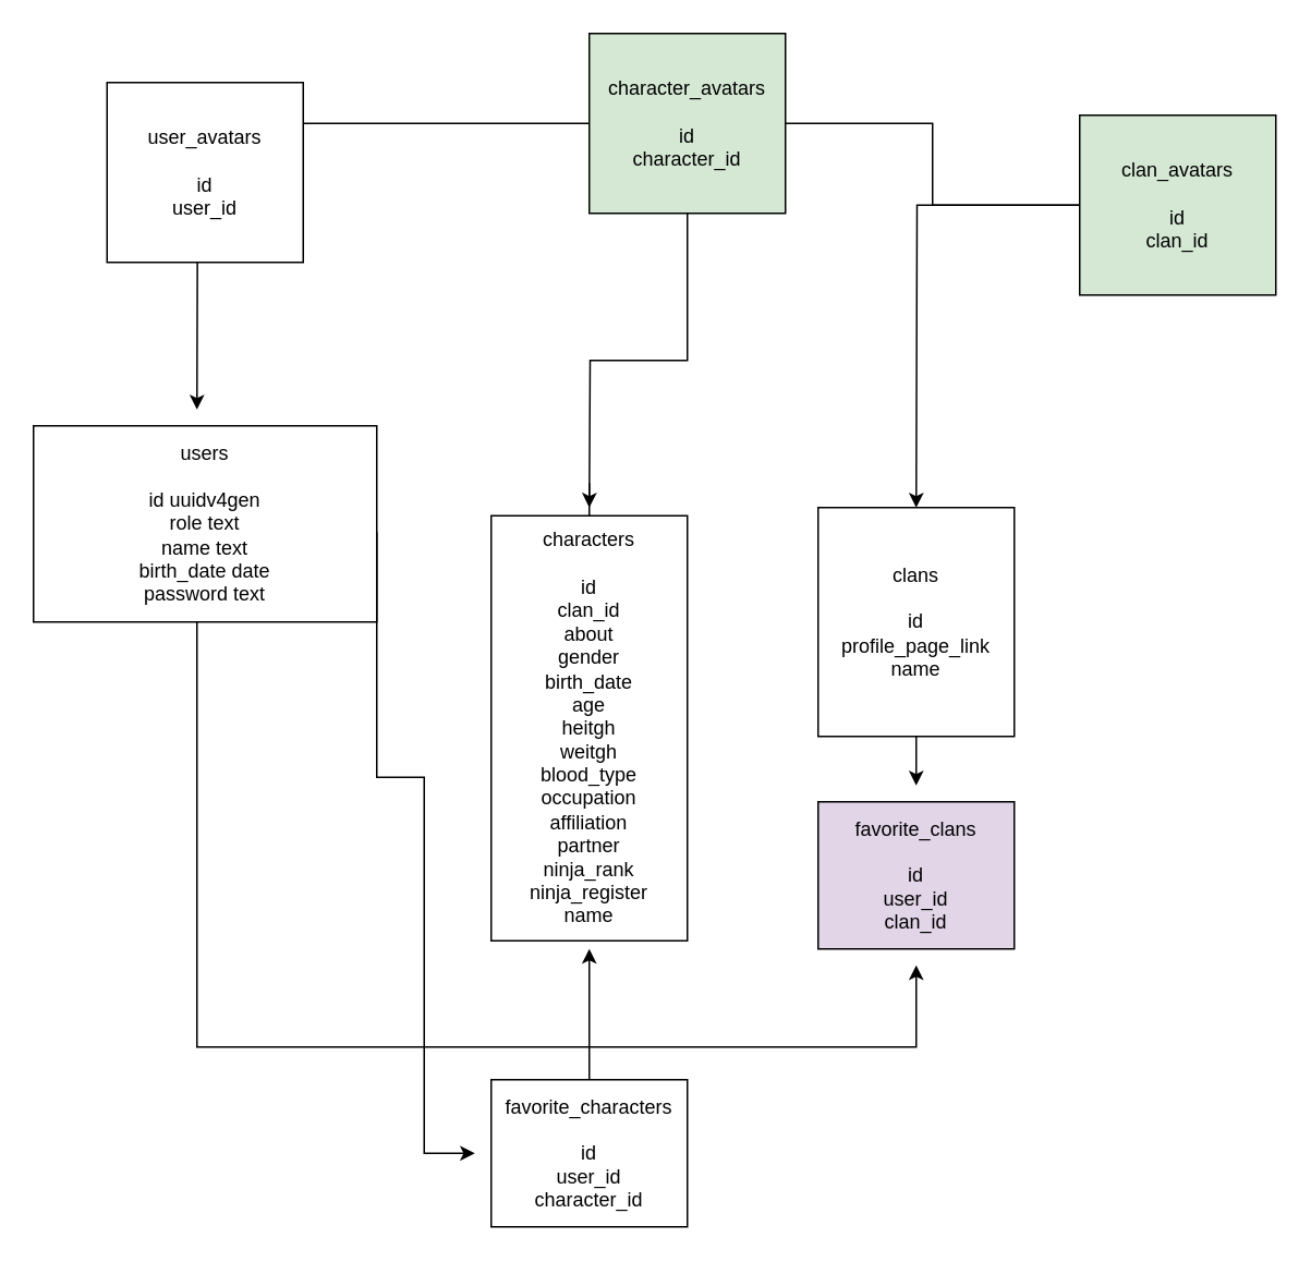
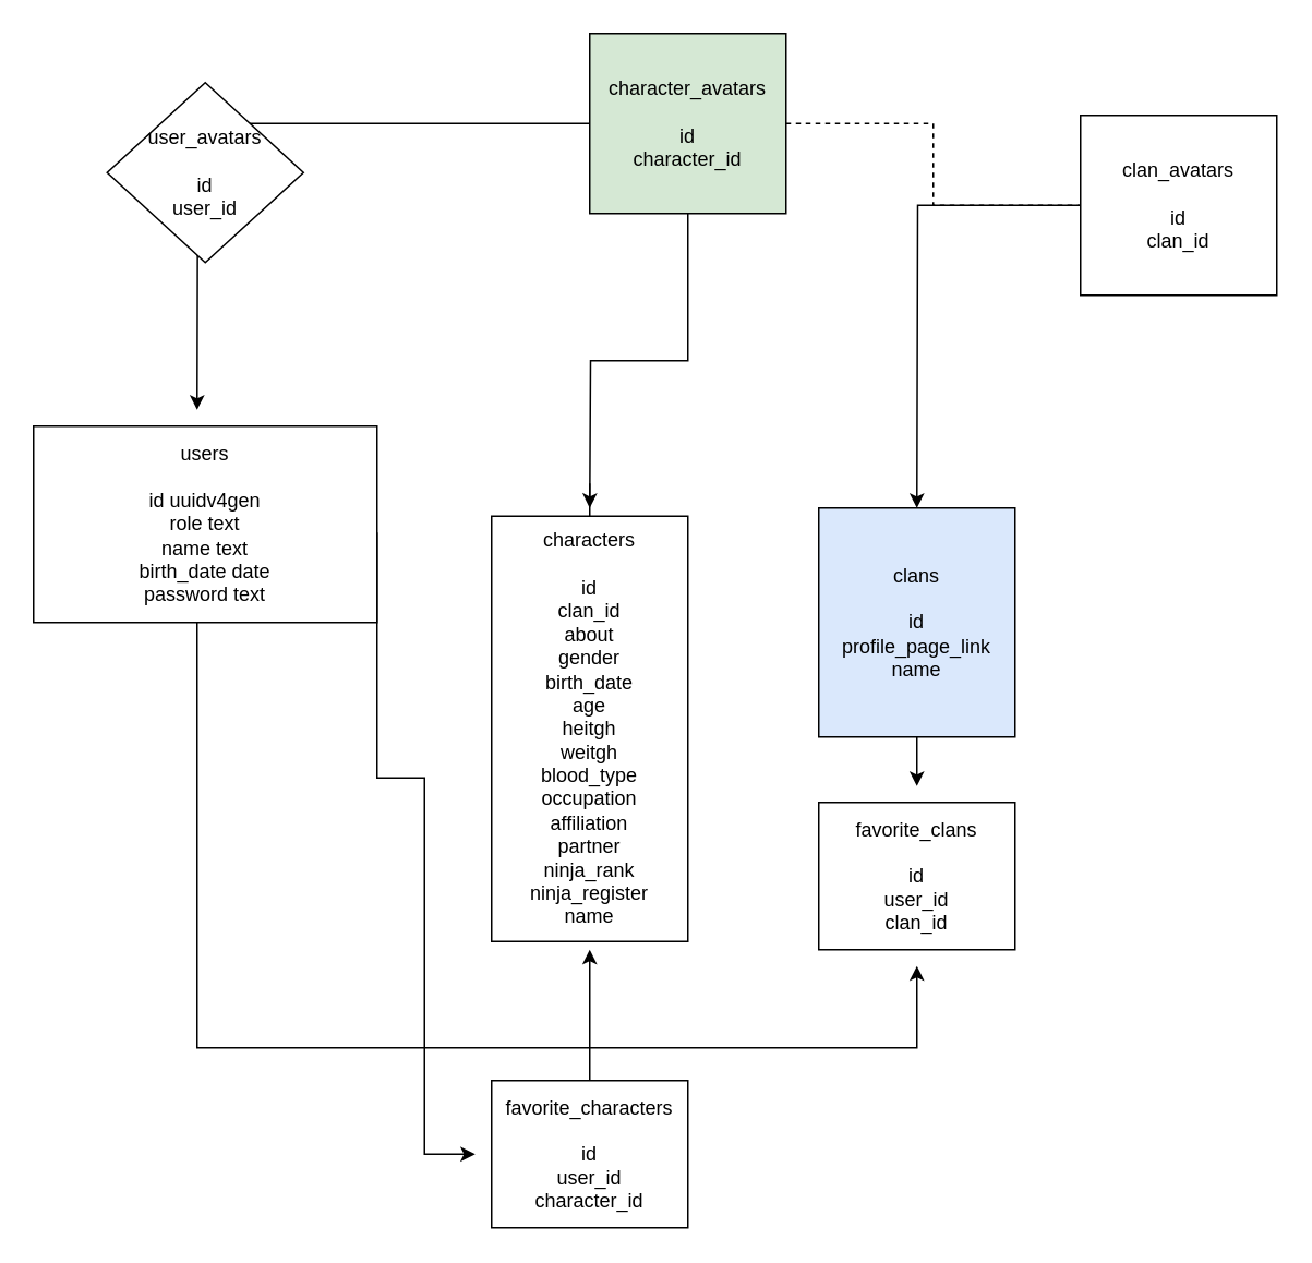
  <mxCell id="0" />
  <mxCell id="1" parent="0" />
  <mxCell id="2" style="edgeStyle=orthogonalEdgeStyle;rounded=0;orthogonalLoop=1;jettySize=auto;html=1;" parent="1" source="4" edge="1"><mxGeometry relative="1" as="geometry"><mxPoint x="560" y="590" as="targetPoint" /><Array as="points"><mxPoint x="120" y="640" /><mxPoint x="560" y="640" /></Array></mxGeometry></mxCell>
  <mxCell id="3" style="edgeStyle=orthogonalEdgeStyle;rounded=0;orthogonalLoop=1;jettySize=auto;html=1;exitX=1;exitY=0.5;exitDx=0;exitDy=0;" parent="1" edge="1"><mxGeometry relative="1" as="geometry"><mxPoint x="230" y="325" as="sourcePoint" /><mxPoint x="290" y="705" as="targetPoint" /><Array as="points"><mxPoint x="230" y="475" /><mxPoint x="259" y="475" /><mxPoint x="259" y="705" /></Array></mxGeometry></mxCell>
  <mxCell id="4" value="users&lt;br&gt;&lt;br&gt;id uuidv4gen&lt;br&gt;role text&lt;br&gt;name text&lt;br&gt;birth_date date&lt;br&gt;password text" style="rounded=0;whiteSpace=wrap;html=1;" parent="1" vertex="1"><mxGeometry x="20" y="260" width="210" height="120" as="geometry" /></mxCell>
  <mxCell id="5" style="edgeStyle=orthogonalEdgeStyle;rounded=0;orthogonalLoop=1;jettySize=auto;html=1;" parent="1" source="6" edge="1"><mxGeometry relative="1" as="geometry"><mxPoint x="360" y="440" as="targetPoint" /></mxGeometry></mxCell>
  <mxCell id="6" value="characters&lt;br&gt;&lt;br&gt;id&lt;br&gt;clan_id&lt;br&gt;about&lt;br&gt;gender&lt;br&gt;birth_date&lt;br&gt;age&lt;br&gt;heitgh&lt;br&gt;weitgh&lt;br&gt;blood_type&lt;br&gt;occupation&lt;br&gt;affiliation&lt;br&gt;partner&lt;br&gt;ninja_rank&lt;br&gt;ninja_register&lt;br&gt;name" style="rounded=0;whiteSpace=wrap;html=1;" parent="1" vertex="1"><mxGeometry x="300" y="315" width="120" height="260" as="geometry" /></mxCell>
  <mxCell id="7" style="edgeStyle=orthogonalEdgeStyle;rounded=0;orthogonalLoop=1;jettySize=auto;html=1;" parent="1" source="8" edge="1"><mxGeometry relative="1" as="geometry"><mxPoint x="560" y="480" as="targetPoint" /></mxGeometry></mxCell>
- <mxCell id="8" value="clans&lt;br&gt;&lt;br&gt;id&lt;br&gt;profile_page_link&lt;br&gt;name" style="rounded=0;whiteSpace=wrap;html=1;" parent="1" vertex="1"><mxGeometry x="500" y="310" width="120" height="140" as="geometry" /></mxCell>
+ <mxCell id="8" value="clans&lt;br&gt;&lt;br&gt;id&lt;br&gt;profile_page_link&lt;br&gt;name" style="rounded=0;whiteSpace=wrap;html=1;fillColor=#dae8fc;" parent="1" vertex="1"><mxGeometry x="500" y="310" width="120" height="140" as="geometry" /></mxCell>
  <mxCell id="9" style="edgeStyle=orthogonalEdgeStyle;rounded=0;orthogonalLoop=1;jettySize=auto;html=1;" parent="1" source="10" edge="1"><mxGeometry relative="1" as="geometry"><mxPoint x="360" y="580" as="targetPoint" /></mxGeometry></mxCell>
  <mxCell id="10" value="favorite_characters&lt;br&gt;&lt;br&gt;id&lt;br&gt;user_id&lt;br&gt;character_id" style="rounded=0;whiteSpace=wrap;html=1;" parent="1" vertex="1"><mxGeometry x="300" y="660" width="120" height="90" as="geometry" /></mxCell>
- <mxCell id="11" value="favorite_clans&lt;br&gt;&lt;br&gt;id&lt;br&gt;user_id&lt;br&gt;clan_id" style="rounded=0;whiteSpace=wrap;html=1;fillColor=#e1d5e7;" parent="1" vertex="1"><mxGeometry x="500" y="490" width="120" height="90" as="geometry" /></mxCell>
+ <mxCell id="11" value="favorite_clans&lt;br&gt;&lt;br&gt;id&lt;br&gt;user_id&lt;br&gt;clan_id" style="rounded=0;whiteSpace=wrap;html=1;" parent="1" vertex="1"><mxGeometry x="500" y="490" width="120" height="90" as="geometry" /></mxCell>
  <mxCell id="12" style="edgeStyle=orthogonalEdgeStyle;rounded=0;orthogonalLoop=1;jettySize=auto;html=1;" parent="1" source="15" edge="1"><mxGeometry relative="1" as="geometry"><mxPoint x="120" y="250" as="targetPoint" /></mxGeometry></mxCell>
  <mxCell id="13" style="edgeStyle=orthogonalEdgeStyle;rounded=0;orthogonalLoop=1;jettySize=auto;html=1;" parent="1" source="15" edge="1"><mxGeometry relative="1" as="geometry"><mxPoint x="360" y="310" as="targetPoint" /></mxGeometry></mxCell>
  <mxCell id="14" style="edgeStyle=orthogonalEdgeStyle;rounded=0;orthogonalLoop=1;jettySize=auto;html=1;startArrow=none;" parent="1" source="18" edge="1"><mxGeometry relative="1" as="geometry"><mxPoint x="560" y="310" as="targetPoint" /></mxGeometry></mxCell>
  <mxCell id="15" value="character_avatars&lt;br&gt;&lt;br&gt;id&lt;br&gt;character_id" style="rounded=0;whiteSpace=wrap;html=1;fillColor=#d5e8d4;" parent="1" vertex="1"><mxGeometry x="360" y="20" width="120" height="110" as="geometry" /></mxCell>
- <mxCell id="16" value="user_avatars&lt;br&gt;&lt;br&gt;id&lt;br&gt;user_id" style="rounded=0;whiteSpace=wrap;html=1;" vertex="1" parent="1"><mxGeometry x="65" y="50" width="120" height="110" as="geometry" /></mxCell>
- <mxCell id="17" value="" style="edgeStyle=orthogonalEdgeStyle;rounded=0;orthogonalLoop=1;jettySize=auto;html=1;endArrow=none;" edge="1" parent="1" source="15" target="18"><mxGeometry relative="1" as="geometry"><mxPoint x="560" y="310" as="targetPoint" /><mxPoint x="454" y="125" as="sourcePoint" /></mxGeometry></mxCell>
- <mxCell id="18" value="clan_avatars&lt;br&gt;&lt;br&gt;id&lt;br&gt;clan_id" style="rounded=0;whiteSpace=wrap;html=1;fillColor=#d5e8d4;" vertex="1" parent="1"><mxGeometry x="660" y="70" width="120" height="110" as="geometry" /></mxCell>
+ <mxCell id="16" value="user_avatars&lt;br&gt;&lt;br&gt;id&lt;br&gt;user_id" style="rhombus;whiteSpace=wrap;html=1;" vertex="1" parent="1"><mxGeometry x="65" y="50" width="120" height="110" as="geometry" /></mxCell>
+ <mxCell id="17" value="" style="edgeStyle=orthogonalEdgeStyle;rounded=0;orthogonalLoop=1;jettySize=auto;html=1;endArrow=none;dashed=1;" edge="1" parent="1" source="15" target="18"><mxGeometry relative="1" as="geometry"><mxPoint x="560" y="310" as="targetPoint" /><mxPoint x="454" y="125" as="sourcePoint" /></mxGeometry></mxCell>
+ <mxCell id="18" value="clan_avatars&lt;br&gt;&lt;br&gt;id&lt;br&gt;clan_id" style="rounded=0;whiteSpace=wrap;html=1;" vertex="1" parent="1"><mxGeometry x="660" y="70" width="120" height="110" as="geometry" /></mxCell>
